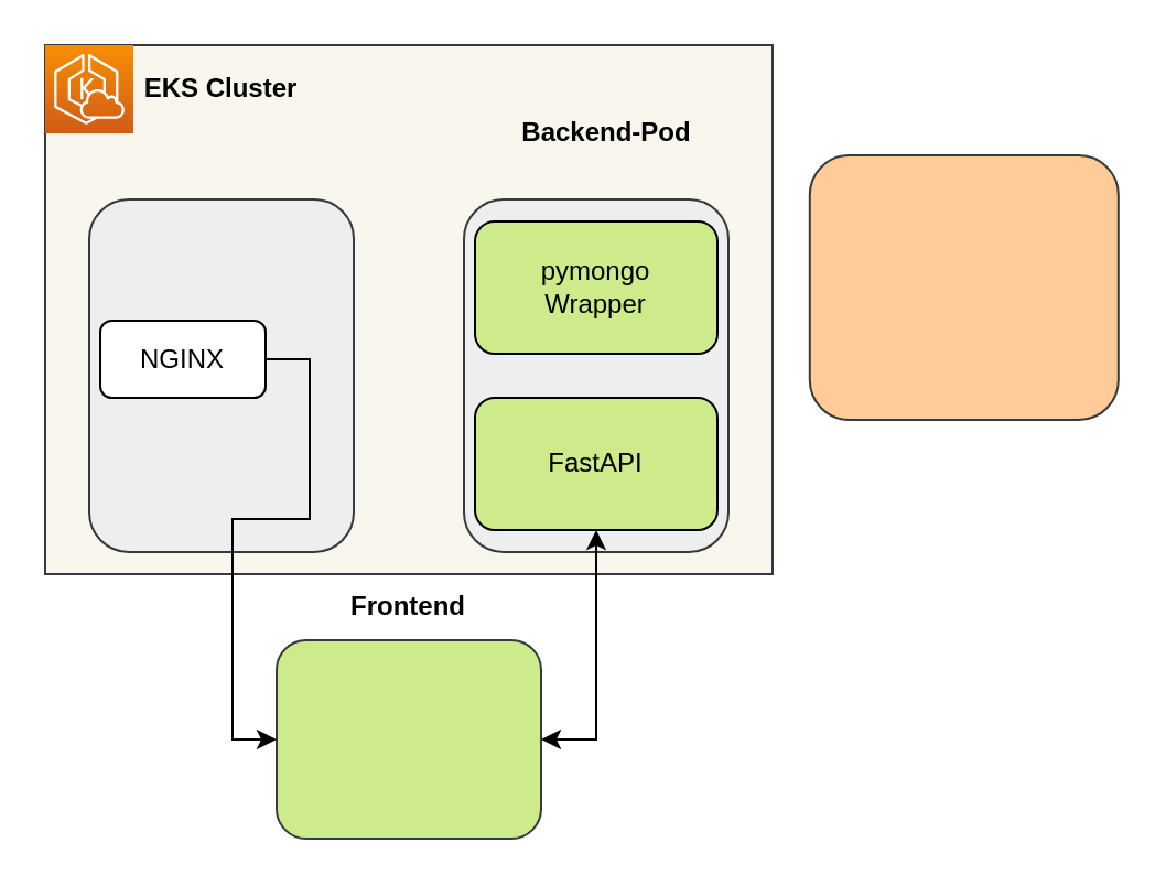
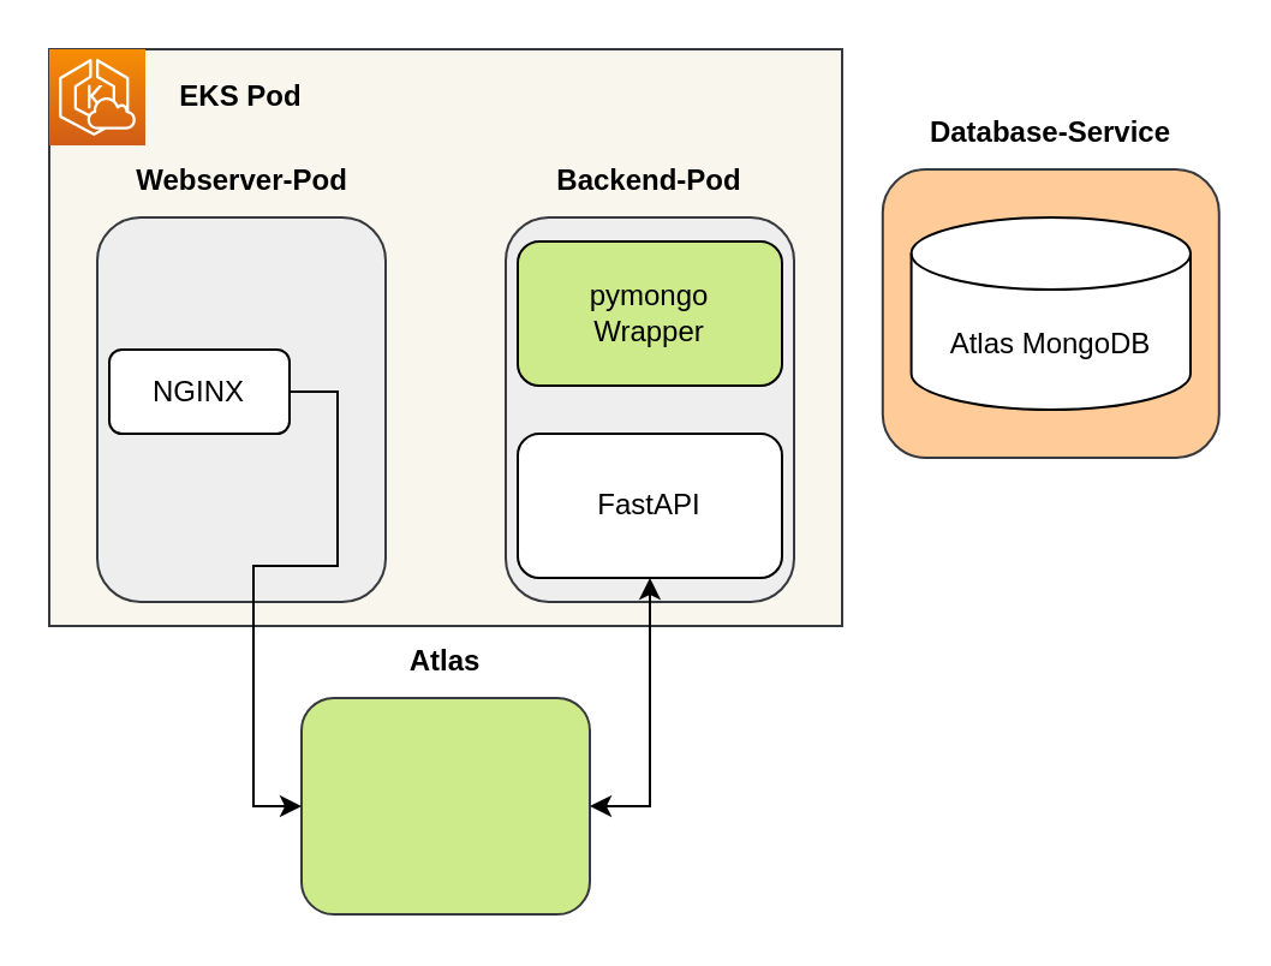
  <mxCell id="0" />
  <mxCell id="1" parent="0" />
  <mxCell id="2" value="" style="rounded=1;whiteSpace=wrap;html=1;fillColor=#ffcc99;strokeColor=#36393d;" vertex="1" parent="1"><mxGeometry x="366.9" y="70" width="140" height="120" as="geometry" /></mxCell>
  <mxCell id="3" value="" style="rounded=0;whiteSpace=wrap;html=1;fillColor=#f9f7ed;strokeColor=#36393d;" vertex="1" parent="1"><mxGeometry x="20" y="20" width="330" height="240" as="geometry" /></mxCell>
- <mxCell id="4" value="&lt;b&gt;EKS Cluster&lt;/b&gt;" style="text;html=1;strokeColor=none;fillColor=none;align=center;verticalAlign=middle;whiteSpace=wrap;rounded=0;" vertex="1" parent="1"><mxGeometry x="60" y="25" width="80" height="30" as="geometry" /></mxCell>
+ <mxCell id="4" value="&lt;b&gt;EKS Pod&lt;/b&gt;" style="text;html=1;strokeColor=none;fillColor=none;align=center;verticalAlign=middle;whiteSpace=wrap;rounded=0;" vertex="1" parent="1"><mxGeometry x="60" y="25" width="80" height="30" as="geometry" /></mxCell>
  <mxCell id="5" value="" style="sketch=0;points=[[0,0,0],[0.25,0,0],[0.5,0,0],[0.75,0,0],[1,0,0],[0,1,0],[0.25,1,0],[0.5,1,0],[0.75,1,0],[1,1,0],[0,0.25,0],[0,0.5,0],[0,0.75,0],[1,0.25,0],[1,0.5,0],[1,0.75,0]];outlineConnect=0;fontColor=#232F3E;gradientColor=#F78E04;gradientDirection=north;fillColor=#D05C17;strokeColor=#ffffff;dashed=0;verticalLabelPosition=bottom;verticalAlign=top;align=center;html=1;fontSize=12;fontStyle=0;aspect=fixed;shape=mxgraph.aws4.resourceIcon;resIcon=mxgraph.aws4.eks_cloud;" vertex="1" parent="1"><mxGeometry x="20" y="20" width="40" height="40" as="geometry" /></mxCell>
  <mxCell id="6" value="" style="rounded=1;whiteSpace=wrap;html=1;fillColor=#cdeb8b;strokeColor=#36393d;" vertex="1" parent="1"><mxGeometry x="125" y="290" width="120" height="90" as="geometry" /></mxCell>
  <mxCell id="7" value="" style="rounded=1;whiteSpace=wrap;html=1;fillColor=#eeeeee;strokeColor=#36393d;" vertex="1" parent="1"><mxGeometry x="210" y="90" width="120" height="160" as="geometry" /></mxCell>
- <mxCell id="8" value="&lt;b&gt;Frontend&lt;/b&gt;" style="text;html=1;strokeColor=none;fillColor=none;align=center;verticalAlign=middle;whiteSpace=wrap;rounded=0;" vertex="1" parent="1"><mxGeometry x="155" y="260" width="60" height="30" as="geometry" /></mxCell>
+ <mxCell id="8" value="&lt;b&gt;Atlas&lt;/b&gt;" style="text;html=1;strokeColor=none;fillColor=none;align=center;verticalAlign=middle;whiteSpace=wrap;rounded=0;" vertex="1" parent="1"><mxGeometry x="155" y="260" width="60" height="30" as="geometry" /></mxCell>
  <mxCell id="9" value="" style="rounded=1;whiteSpace=wrap;html=1;fillColor=#eeeeee;strokeColor=#36393d;" vertex="1" parent="1"><mxGeometry x="40" y="90" width="120" height="160" as="geometry" /></mxCell>
- <mxCell id="11" value="&lt;b&gt;Backend-Pod&lt;/b&gt;" style="text;html=1;strokeColor=none;fillColor=none;align=center;verticalAlign=middle;whiteSpace=wrap;rounded=0;" vertex="1" parent="1"><mxGeometry x="233" y="45" width="84" height="30" as="geometry" /></mxCell>
+ <mxCell id="10" value="&lt;b&gt;Webserver-Pod&lt;/b&gt;" style="text;html=1;strokeColor=none;fillColor=none;align=center;verticalAlign=middle;whiteSpace=wrap;rounded=0;" vertex="1" parent="1"><mxGeometry x="52.5" y="60" width="95" height="30" as="geometry" /></mxCell>
+ <mxCell id="11" value="&lt;b&gt;Backend-Pod&lt;/b&gt;" style="text;html=1;strokeColor=none;fillColor=none;align=center;verticalAlign=middle;whiteSpace=wrap;rounded=0;" vertex="1" parent="1"><mxGeometry x="228" y="60" width="84" height="30" as="geometry" /></mxCell>
  <mxCell id="12" style="edgeStyle=orthogonalEdgeStyle;rounded=0;orthogonalLoop=1;jettySize=auto;html=1;entryX=0;entryY=0.5;entryDx=0;entryDy=0;" edge="1" parent="1" source="13" target="6"><mxGeometry relative="1" as="geometry"><mxPoint x="100" y="340" as="targetPoint" /></mxGeometry></mxCell>
  <mxCell id="13" value="NGINX" style="rounded=1;whiteSpace=wrap;html=1;" vertex="1" parent="1"><mxGeometry x="45" y="145" width="75" height="35" as="geometry" /></mxCell>
  <mxCell id="14" style="edgeStyle=orthogonalEdgeStyle;rounded=0;orthogonalLoop=1;jettySize=auto;html=1;entryX=1;entryY=0.5;entryDx=0;entryDy=0;startArrow=classic;startFill=1;" edge="1" parent="1" source="15" target="6"><mxGeometry relative="1" as="geometry"><mxPoint x="284" y="340" as="targetPoint" /></mxGeometry></mxCell>
- <mxCell id="15" value="FastAPI" style="rounded=1;whiteSpace=wrap;html=1;fillColor=#cdeb8b;" vertex="1" parent="1"><mxGeometry x="215" y="180" width="110" height="60" as="geometry" /></mxCell>
+ <mxCell id="15" value="FastAPI" style="rounded=1;whiteSpace=wrap;html=1;" vertex="1" parent="1"><mxGeometry x="215" y="180" width="110" height="60" as="geometry" /></mxCell>
  <mxCell id="16" value="pymongo&lt;br&gt;Wrapper" style="rounded=1;whiteSpace=wrap;html=1;fillColor=#cdeb8b;" vertex="1" parent="1"><mxGeometry x="215" y="100" width="110" height="60" as="geometry" /></mxCell>
+ <mxCell id="17" value="Atlas MongoDB" style="shape=cylinder3;whiteSpace=wrap;html=1;boundedLbl=1;backgroundOutline=1;size=15;" vertex="1" parent="1"><mxGeometry x="378.8" y="90" width="116.2" height="80" as="geometry" /></mxCell>
+ <mxCell id="18" value="Database-Service" style="text;html=1;strokeColor=none;fillColor=none;align=center;verticalAlign=middle;whiteSpace=wrap;rounded=0;fontStyle=1" vertex="1" parent="1"><mxGeometry x="381.9" y="40" width="110" height="30" as="geometry" /></mxCell>
